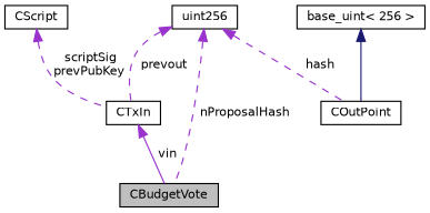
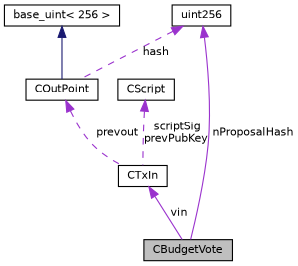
  digraph {
    node [color=black fillcolor=white fontname=Helvetica fontsize=10 shape=record style=filled]
    edge [color=darkorchid3 dir=back fontname=Helvetica fontsize=10 labelfontname=Helvetica labelfontsize=10 style=dashed]
    n1 [fillcolor=grey75 fontcolor=black height=0.2 label=CBudgetVote width=0.4]
    n2 [height=0.2 label=CTxIn width=0.4]
    n3 [height=0.2 label=CScript width=0.4]
    n4 [height=0.2 label=COutPoint width=0.4]
    n5 [height=0.2 label=uint256 width=0.4]
    n6 [height=0.2 label="base_uint\< 256 \>" width=0.4]
    n2 -> n1 [label=" vin" style=solid]
    n3 -> n2 [label=" scriptSig\nprevPubKey"]
-   n5 -> n2 [label=" prevout"]
-   n5 -> n1 [label=" nProposalHash"]
+   n4 -> n2 [label=" prevout"]
+   n5 -> n1 [label=" nProposalHash" style=solid]
    n5 -> n4 [label=" hash"]
    n6 -> n4 [color=midnightblue style=solid]
  }
